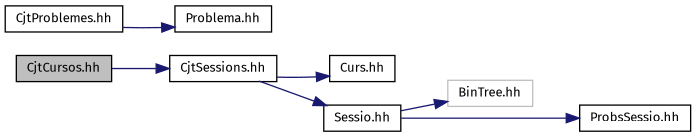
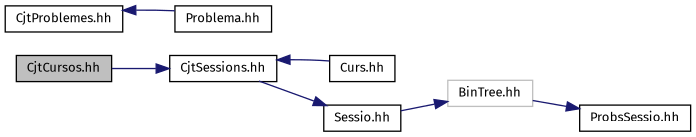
  digraph {
    fontname="Fira Sans"
    rankdir=LR
    node [color=black fillcolor=white fontname="Fira Sans" fontsize=10 shape=record style=filled]
    edge [color=midnightblue fontname="Fira Sans" fontsize=10 labelfontname=FreeSans labelfontsize=10 style=solid]
    n1 [fillcolor=grey75 fontcolor=black height=0.2 label="CjtCursos.hh" width=0.4]
    n2 [height=0.2 label="CjtSessions.hh" width=0.4]
    n3 [height=0.2 label="Curs.hh" width=0.4]
    n4 [height=0.2 label="Sessio.hh" width=0.4]
    n5 [color=grey75 height=0.2 label="BinTree.hh" width=0.4]
    n6 [height=0.2 label="ProbsSessio.hh" width=0.4]
    n7 [height=0.2 label="CjtProblemes.hh" width=0.4]
    n8 [height=0.2 label="Problema.hh" width=0.4]
    n1 -> n2
    n2 -> n4
-   n2 -> n3
+   n3 -> n2
    n4 -> n5
-   n4 -> n6
-   n7 -> n8
+   n5 -> n6
+   n8 -> n7
  }
